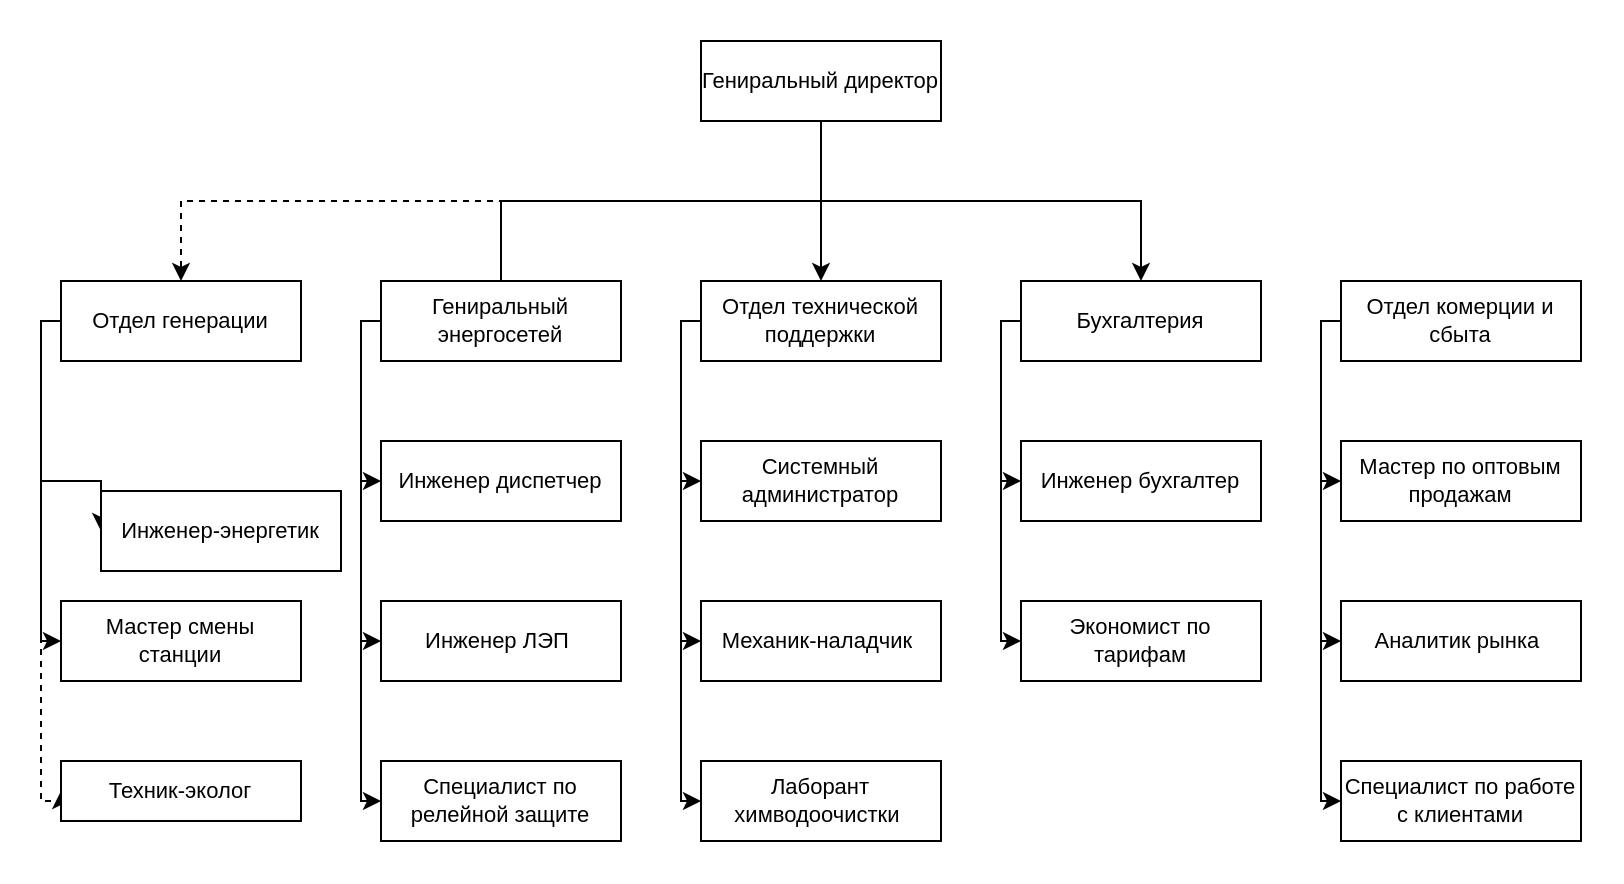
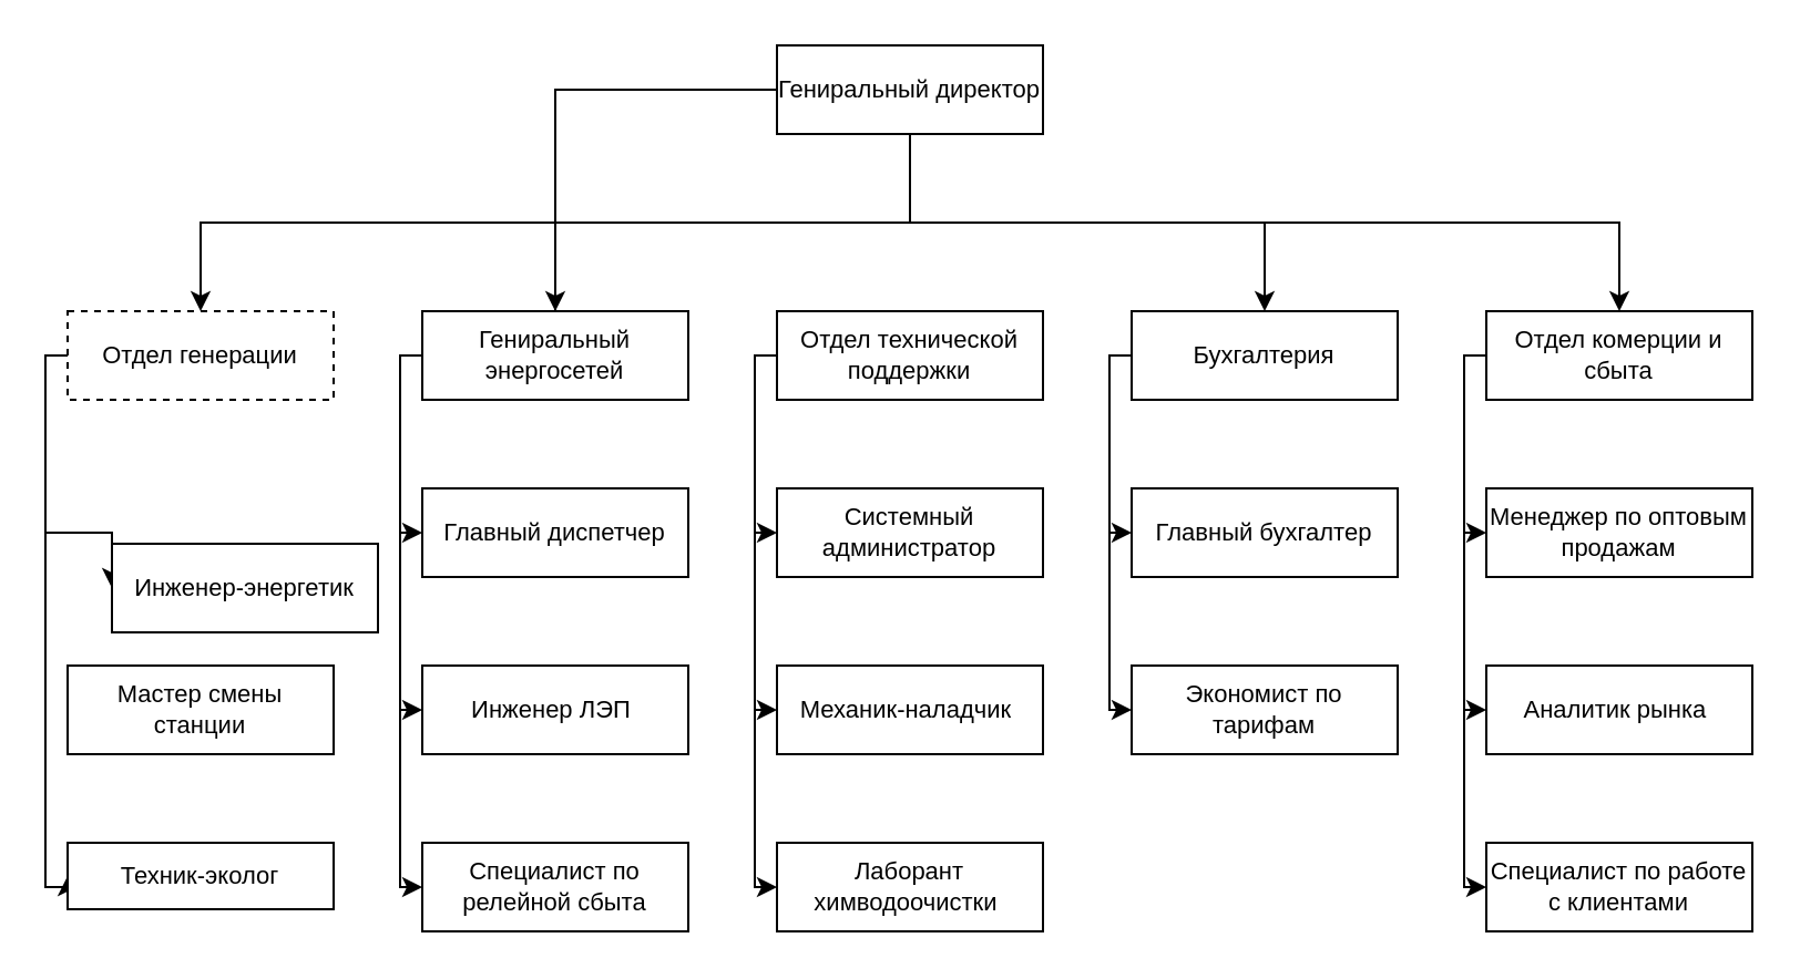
  <mxCell id="0" />
  <mxCell id="1" parent="0" />
- <mxCell id="2" value="" style="edgeStyle=orthogonalEdgeStyle;rounded=0;orthogonalLoop=1;jettySize=auto;html=1;labelBackgroundColor=none;fontColor=#000000;fontStyle=0;fontFamily=Helvetica;fontSize=11;" edge="1" parent="1" source="7" target="8"><mxGeometry relative="1" as="geometry" /></mxCell>
+ <mxCell id="2" value="" style="edgeStyle=orthogonalEdgeStyle;rounded=0;orthogonalLoop=1;jettySize=auto;html=1;labelBackgroundColor=none;fontColor=#000000;fontStyle=0;fontFamily=Helvetica;fontSize=11;" edge="1" parent="1" source="7" target="9"><mxGeometry relative="1" as="geometry" /></mxCell>
  <mxCell id="3" style="edgeStyle=orthogonalEdgeStyle;rounded=0;orthogonalLoop=1;jettySize=auto;html=1;entryX=0.5;entryY=0;entryDx=0;entryDy=0;exitX=0.5;exitY=1;exitDx=0;exitDy=0;labelBackgroundColor=none;fontColor=#000000;fontStyle=0;fontFamily=Helvetica;fontSize=11;" edge="1" parent="1" source="7"><mxGeometry relative="1" as="geometry"><mxPoint x="350" y="50" as="sourcePoint" /><mxPoint x="250" y="150" as="targetPoint" /><Array as="points"><mxPoint x="410" y="100" /><mxPoint x="250" y="100" /></Array></mxGeometry></mxCell>
- <mxCell id="4" style="edgeStyle=orthogonalEdgeStyle;rounded=0;orthogonalLoop=1;jettySize=auto;html=1;labelBackgroundColor=none;fontColor=#000000;fontStyle=0;fontFamily=Helvetica;fontSize=11;dashed=1;" edge="1" parent="1" source="7" target="13"><mxGeometry relative="1" as="geometry"><Array as="points"><mxPoint x="410" y="100" /><mxPoint x="90" y="100" /></Array></mxGeometry></mxCell>
+ <mxCell id="4" style="edgeStyle=orthogonalEdgeStyle;rounded=0;orthogonalLoop=1;jettySize=auto;html=1;labelBackgroundColor=none;fontColor=#000000;fontStyle=0;fontFamily=Helvetica;fontSize=11;" edge="1" parent="1" source="7" target="13"><mxGeometry relative="1" as="geometry"><Array as="points"><mxPoint x="410" y="100" /><mxPoint x="90" y="100" /></Array></mxGeometry></mxCell>
  <mxCell id="5" style="edgeStyle=orthogonalEdgeStyle;rounded=0;orthogonalLoop=1;jettySize=auto;html=1;entryX=0.5;entryY=0;entryDx=0;entryDy=0;labelBackgroundColor=none;fontColor=#000000;fontStyle=0;fontFamily=Helvetica;fontSize=11;" edge="1" parent="1" source="7" target="15"><mxGeometry relative="1" as="geometry"><Array as="points"><mxPoint x="410" y="100" /><mxPoint x="570" y="100" /></Array></mxGeometry></mxCell>
+ <mxCell id="6" style="edgeStyle=orthogonalEdgeStyle;rounded=0;orthogonalLoop=1;jettySize=auto;html=1;entryX=0.5;entryY=0;entryDx=0;entryDy=0;labelBackgroundColor=none;fontColor=#000000;fontStyle=0;fontFamily=Helvetica;fontSize=11;" edge="1" parent="1" source="7" target="14"><mxGeometry relative="1" as="geometry"><Array as="points"><mxPoint x="410" y="100" /><mxPoint x="730" y="100" /></Array></mxGeometry></mxCell>
  <mxCell id="7" value="Гениральный директор" style="rounded=0;whiteSpace=wrap;html=1;labelBackgroundColor=none;fontColor=#000000;fontStyle=0;fontFamily=Helvetica;fontSize=11;" vertex="1" parent="1"><mxGeometry x="350" y="20" width="120" height="40" as="geometry" /></mxCell>
  <mxCell id="8" value="Отдел технической поддержки" style="rounded=0;whiteSpace=wrap;html=1;labelBackgroundColor=none;fontColor=#000000;fontStyle=0;fontFamily=Helvetica;fontSize=11;" vertex="1" parent="1"><mxGeometry x="350" y="140" width="120" height="40" as="geometry" /></mxCell>
  <mxCell id="9" value="Гениральный энергосетей" style="rounded=0;whiteSpace=wrap;html=1;labelBackgroundColor=none;fontColor=#000000;fontStyle=0;fontFamily=Helvetica;fontSize=11;" vertex="1" parent="1"><mxGeometry x="190" y="140" width="120" height="40" as="geometry" /></mxCell>
  <mxCell id="10" style="edgeStyle=orthogonalEdgeStyle;rounded=0;orthogonalLoop=1;jettySize=auto;html=1;entryX=0;entryY=0.5;entryDx=0;entryDy=0;labelBackgroundColor=none;fontColor=#000000;fontStyle=0;fontFamily=Helvetica;fontSize=11;" edge="1" parent="1" source="13" target="16"><mxGeometry relative="1" as="geometry"><Array as="points"><mxPoint x="20" y="160" /><mxPoint x="20" y="240" /></Array></mxGeometry></mxCell>
- <mxCell id="11" style="edgeStyle=orthogonalEdgeStyle;rounded=0;orthogonalLoop=1;jettySize=auto;html=1;entryX=0;entryY=0.5;entryDx=0;entryDy=0;labelBackgroundColor=none;fontColor=#000000;fontStyle=0;fontFamily=Helvetica;fontSize=11;" edge="1" parent="1" source="13" target="17"><mxGeometry relative="1" as="geometry"><Array as="points"><mxPoint x="20" y="160" /><mxPoint x="20" y="320" /></Array></mxGeometry></mxCell>
- <mxCell id="12" style="edgeStyle=orthogonalEdgeStyle;rounded=0;orthogonalLoop=1;jettySize=auto;html=1;entryX=0;entryY=0.5;entryDx=0;entryDy=0;labelBackgroundColor=none;fontColor=#000000;fontStyle=0;fontFamily=Helvetica;fontSize=11;dashed=1;" edge="1" parent="1" source="13" target="18"><mxGeometry relative="1" as="geometry"><Array as="points"><mxPoint x="20" y="160" /><mxPoint x="20" y="400" /></Array></mxGeometry></mxCell>
- <mxCell id="13" value="Отдел генерации" style="rounded=0;whiteSpace=wrap;html=1;fontSize=11;labelBackgroundColor=none;fontColor=#000000;fontStyle=0;fontFamily=Helvetica;" vertex="1" parent="1"><mxGeometry y="140" width="120" height="40" as="geometry" x="30" /></mxCell>
+ <mxCell id="12" style="edgeStyle=orthogonalEdgeStyle;rounded=0;orthogonalLoop=1;jettySize=auto;html=1;entryX=0;entryY=0.5;entryDx=0;entryDy=0;labelBackgroundColor=none;fontColor=#000000;fontStyle=0;fontFamily=Helvetica;fontSize=11;" edge="1" parent="1" source="13" target="18"><mxGeometry relative="1" as="geometry"><Array as="points"><mxPoint x="20" y="160" /><mxPoint x="20" y="400" /></Array></mxGeometry></mxCell>
+ <mxCell id="13" value="Отдел генерации" style="rounded=0;whiteSpace=wrap;html=1;fontSize=11;labelBackgroundColor=none;fontColor=#000000;fontStyle=0;fontFamily=Helvetica;dashed=1;" vertex="1" parent="1"><mxGeometry y="140" width="120" height="40" as="geometry" x="30" /></mxCell>
  <mxCell id="14" value="Отдел комерции и сбыта" style="rounded=0;whiteSpace=wrap;html=1;labelBackgroundColor=none;fontColor=#000000;fontStyle=0;fontFamily=Helvetica;fontSize=11;" vertex="1" parent="1"><mxGeometry x="670" y="140" width="120" height="40" as="geometry" /></mxCell>
  <mxCell id="15" value="Бухгалтерия" style="rounded=0;whiteSpace=wrap;html=1;labelBackgroundColor=none;fontColor=#000000;fontStyle=0;fontFamily=Helvetica;fontSize=11;" vertex="1" parent="1"><mxGeometry x="510" y="140" width="120" height="40" as="geometry" /></mxCell>
  <mxCell id="16" value="&lt;span style=&quot;text-align: left;&quot;&gt;Инженер-энергетик&lt;/span&gt;" style="rounded=0;whiteSpace=wrap;html=1;fontSize=11;labelBackgroundColor=none;fontColor=#000000;fontStyle=0;fontFamily=Helvetica;" vertex="1" parent="1"><mxGeometry x="50" y="245" width="120" height="40" as="geometry" /></mxCell>
  <mxCell id="17" value="&lt;span style=&quot;text-align: left;&quot;&gt;Мастер смены станции&lt;/span&gt;" style="rounded=0;whiteSpace=wrap;html=1;labelBackgroundColor=none;fontColor=#000000;fontStyle=0;fontFamily=Helvetica;fontSize=11;" vertex="1" parent="1"><mxGeometry y="300" width="120" height="40" as="geometry" x="30" /></mxCell>
  <mxCell id="18" value="&lt;span style=&quot;text-align: left;&quot;&gt;Техник-эколог&lt;/span&gt;" style="rounded=0;whiteSpace=wrap;html=1;labelBackgroundColor=none;fontColor=#000000;fontStyle=0;fontFamily=Helvetica;fontSize=11;" vertex="1" parent="1"><mxGeometry x="30" y="380" width="120" height="30" as="geometry" /></mxCell>
- <mxCell id="19" value="&lt;span style=&quot;text-align: left;&quot;&gt;Инженер диспетчер&lt;/span&gt;" style="rounded=0;whiteSpace=wrap;html=1;fontSize=11;labelBackgroundColor=none;fontColor=#000000;fontStyle=0;fontFamily=Helvetica;" vertex="1" parent="1"><mxGeometry x="190" y="220" width="120" height="40" as="geometry" /></mxCell>
+ <mxCell id="19" value="&lt;span style=&quot;text-align: left;&quot;&gt;Главный диспетчер&lt;/span&gt;" style="rounded=0;whiteSpace=wrap;html=1;fontSize=11;labelBackgroundColor=none;fontColor=#000000;fontStyle=0;fontFamily=Helvetica;" vertex="1" parent="1"><mxGeometry x="190" y="220" width="120" height="40" as="geometry" /></mxCell>
  <mxCell id="20" value="&lt;span style=&quot;text-align: left;&quot;&gt;Инженер ЛЭП&lt;/span&gt;&lt;span style=&quot;text-align: left;&quot;&gt;&amp;nbsp;&lt;/span&gt;" style="rounded=0;whiteSpace=wrap;html=1;labelBackgroundColor=none;fontColor=#000000;fontStyle=0;fontFamily=Helvetica;fontSize=11;" vertex="1" parent="1"><mxGeometry x="190" y="300" width="120" height="40" as="geometry" /></mxCell>
- <mxCell id="21" value="&lt;span style=&quot;text-align: left;&quot;&gt;Специалист по релейной защите&lt;/span&gt;" style="rounded=0;whiteSpace=wrap;html=1;labelBackgroundColor=none;fontColor=#000000;fontStyle=0;fontFamily=Helvetica;fontSize=11;" vertex="1" parent="1"><mxGeometry x="190" y="380" width="120" height="40" as="geometry" /></mxCell>
+ <mxCell id="21" value="&lt;span style=&quot;text-align: left;&quot;&gt;Специалист по релейной сбыта&lt;/span&gt;" style="rounded=0;whiteSpace=wrap;html=1;labelBackgroundColor=none;fontColor=#000000;fontStyle=0;fontFamily=Helvetica;fontSize=11;" vertex="1" parent="1"><mxGeometry x="190" y="380" width="120" height="40" as="geometry" /></mxCell>
  <mxCell id="22" value="&lt;span style=&quot;text-align: left;&quot;&gt;Системный администратор&lt;/span&gt;" style="rounded=0;whiteSpace=wrap;html=1;fontSize=11;labelBackgroundColor=none;fontColor=#000000;fontStyle=0;fontFamily=Helvetica;" vertex="1" parent="1"><mxGeometry x="350" y="220" width="120" height="40" as="geometry" /></mxCell>
  <mxCell id="23" value="&lt;span style=&quot;text-align: left;&quot;&gt;Механик-наладчик&lt;/span&gt;&lt;span style=&quot;text-align: left;&quot;&gt;&amp;nbsp;&lt;/span&gt;" style="rounded=0;whiteSpace=wrap;html=1;labelBackgroundColor=none;fontColor=#000000;fontStyle=0;fontFamily=Helvetica;fontSize=11;" vertex="1" parent="1"><mxGeometry x="350" y="300" width="120" height="40" as="geometry" /></mxCell>
  <mxCell id="24" value="&lt;span style=&quot;text-align: left;&quot;&gt;Лаборант химводоочистки&lt;/span&gt;&lt;span style=&quot;text-align: left;&quot;&gt;&amp;nbsp;&lt;/span&gt;" style="rounded=0;whiteSpace=wrap;html=1;labelBackgroundColor=none;fontColor=#000000;fontStyle=0;fontFamily=Helvetica;fontSize=11;" vertex="1" parent="1"><mxGeometry x="350" y="380" width="120" height="40" as="geometry" /></mxCell>
- <mxCell id="25" value="&lt;span style=&quot;text-align: left;&quot;&gt;Инженер бухгалтер&lt;/span&gt;" style="rounded=0;whiteSpace=wrap;html=1;fontSize=11;labelBackgroundColor=none;fontColor=#000000;fontStyle=0;fontFamily=Helvetica;" vertex="1" parent="1"><mxGeometry x="510" y="220" width="120" height="40" as="geometry" /></mxCell>
+ <mxCell id="25" value="&lt;span style=&quot;text-align: left;&quot;&gt;Главный бухгалтер&lt;/span&gt;" style="rounded=0;whiteSpace=wrap;html=1;fontSize=11;labelBackgroundColor=none;fontColor=#000000;fontStyle=0;fontFamily=Helvetica;" vertex="1" parent="1"><mxGeometry x="510" y="220" width="120" height="40" as="geometry" /></mxCell>
  <mxCell id="26" value="&lt;span style=&quot;text-align: left;&quot;&gt;Экономист по тарифам&lt;/span&gt;" style="rounded=0;whiteSpace=wrap;html=1;labelBackgroundColor=none;fontColor=#000000;fontStyle=0;fontFamily=Helvetica;fontSize=11;" vertex="1" parent="1"><mxGeometry x="510" y="300" width="120" height="40" as="geometry" /></mxCell>
- <mxCell id="27" value="&lt;span style=&quot;text-align: left;&quot;&gt;Мастер по оптовым продажам&lt;/span&gt;" style="rounded=0;whiteSpace=wrap;html=1;fontSize=11;labelBackgroundColor=none;fontColor=#000000;fontStyle=0;fontFamily=Helvetica;" vertex="1" parent="1"><mxGeometry x="670" y="220" width="120" height="40" as="geometry" /></mxCell>
+ <mxCell id="27" value="&lt;span style=&quot;text-align: left;&quot;&gt;Менеджер по оптовым продажам&lt;/span&gt;" style="rounded=0;whiteSpace=wrap;html=1;fontSize=11;labelBackgroundColor=none;fontColor=#000000;fontStyle=0;fontFamily=Helvetica;" vertex="1" parent="1"><mxGeometry x="670" y="220" width="120" height="40" as="geometry" /></mxCell>
  <mxCell id="28" value="&lt;span style=&quot;text-align: left;&quot;&gt;Аналитик рынка&lt;/span&gt;&lt;span style=&quot;text-align: left;&quot;&gt;&amp;nbsp;&lt;/span&gt;" style="rounded=0;whiteSpace=wrap;html=1;labelBackgroundColor=none;fontColor=#000000;fontStyle=0;fontFamily=Helvetica;fontSize=11;" vertex="1" parent="1"><mxGeometry x="670" y="300" width="120" height="40" as="geometry" /></mxCell>
  <mxCell id="29" value="&lt;span style=&quot;text-align: left;&quot;&gt;Специалист по работе с клиентами&lt;/span&gt;" style="rounded=0;whiteSpace=wrap;html=1;labelBackgroundColor=none;fontColor=#000000;fontStyle=0;fontFamily=Helvetica;fontSize=11;" vertex="1" parent="1"><mxGeometry x="670" y="380" width="120" height="40" as="geometry" /></mxCell>
  <mxCell id="30" style="edgeStyle=orthogonalEdgeStyle;rounded=0;orthogonalLoop=1;jettySize=auto;html=1;entryX=0;entryY=0.5;entryDx=0;entryDy=0;labelBackgroundColor=none;fontColor=#000000;fontStyle=0;fontFamily=Helvetica;fontSize=11;" edge="1" parent="1"><mxGeometry relative="1" as="geometry"><mxPoint x="190" y="160" as="sourcePoint" /><mxPoint x="190" y="240" as="targetPoint" /><Array as="points"><mxPoint x="180" y="160" /><mxPoint x="180" y="240" /></Array></mxGeometry></mxCell>
  <mxCell id="31" style="edgeStyle=orthogonalEdgeStyle;rounded=0;orthogonalLoop=1;jettySize=auto;html=1;entryX=0;entryY=0.5;entryDx=0;entryDy=0;labelBackgroundColor=none;fontColor=#000000;fontStyle=0;fontFamily=Helvetica;fontSize=11;" edge="1" parent="1"><mxGeometry relative="1" as="geometry"><mxPoint x="190" y="160" as="sourcePoint" /><mxPoint x="190" y="320" as="targetPoint" /><Array as="points"><mxPoint x="180" y="160" /><mxPoint x="180" y="320" /></Array></mxGeometry></mxCell>
  <mxCell id="32" style="edgeStyle=orthogonalEdgeStyle;rounded=0;orthogonalLoop=1;jettySize=auto;html=1;entryX=0;entryY=0.5;entryDx=0;entryDy=0;labelBackgroundColor=none;fontColor=#000000;fontStyle=0;fontFamily=Helvetica;fontSize=11;" edge="1" parent="1"><mxGeometry relative="1" as="geometry"><mxPoint x="190" y="160" as="sourcePoint" /><mxPoint x="190" y="400" as="targetPoint" /><Array as="points"><mxPoint x="180" y="160" /><mxPoint x="180" y="400" /></Array></mxGeometry></mxCell>
  <mxCell id="33" style="edgeStyle=orthogonalEdgeStyle;rounded=0;orthogonalLoop=1;jettySize=auto;html=1;entryX=0;entryY=0.5;entryDx=0;entryDy=0;labelBackgroundColor=none;fontColor=#000000;fontStyle=0;fontFamily=Helvetica;fontSize=11;" edge="1" parent="1"><mxGeometry relative="1" as="geometry"><mxPoint x="350" y="160" as="sourcePoint" /><mxPoint x="350" y="240" as="targetPoint" /><Array as="points"><mxPoint x="340" y="160" /><mxPoint x="340" y="240" /></Array></mxGeometry></mxCell>
  <mxCell id="34" style="edgeStyle=orthogonalEdgeStyle;rounded=0;orthogonalLoop=1;jettySize=auto;html=1;entryX=0;entryY=0.5;entryDx=0;entryDy=0;labelBackgroundColor=none;fontColor=#000000;fontStyle=0;fontFamily=Helvetica;fontSize=11;" edge="1" parent="1"><mxGeometry relative="1" as="geometry"><mxPoint x="350" y="160" as="sourcePoint" /><mxPoint x="350" y="320" as="targetPoint" /><Array as="points"><mxPoint x="340" y="160" /><mxPoint x="340" y="320" /></Array></mxGeometry></mxCell>
  <mxCell id="35" style="edgeStyle=orthogonalEdgeStyle;rounded=0;orthogonalLoop=1;jettySize=auto;html=1;entryX=0;entryY=0.5;entryDx=0;entryDy=0;labelBackgroundColor=none;fontColor=#000000;fontStyle=0;fontFamily=Helvetica;fontSize=11;" edge="1" parent="1"><mxGeometry relative="1" as="geometry"><mxPoint x="350" y="160" as="sourcePoint" /><mxPoint x="350" y="400" as="targetPoint" /><Array as="points"><mxPoint x="340" y="160" /><mxPoint x="340" y="400" /></Array></mxGeometry></mxCell>
  <mxCell id="36" style="edgeStyle=orthogonalEdgeStyle;rounded=0;orthogonalLoop=1;jettySize=auto;html=1;entryX=0;entryY=0.5;entryDx=0;entryDy=0;labelBackgroundColor=none;fontColor=#000000;fontStyle=0;fontFamily=Helvetica;fontSize=11;" edge="1" parent="1"><mxGeometry relative="1" as="geometry"><mxPoint x="510" y="160" as="sourcePoint" /><mxPoint x="510" y="240" as="targetPoint" /><Array as="points"><mxPoint x="500" y="160" /><mxPoint x="500" y="240" /></Array></mxGeometry></mxCell>
  <mxCell id="37" style="edgeStyle=orthogonalEdgeStyle;rounded=0;orthogonalLoop=1;jettySize=auto;html=1;entryX=0;entryY=0.5;entryDx=0;entryDy=0;labelBackgroundColor=none;fontColor=#000000;fontStyle=0;fontFamily=Helvetica;fontSize=11;" edge="1" parent="1"><mxGeometry relative="1" as="geometry"><mxPoint x="510" y="160" as="sourcePoint" /><mxPoint x="510" y="320" as="targetPoint" /><Array as="points"><mxPoint x="500" y="160" /><mxPoint x="500" y="320" /></Array></mxGeometry></mxCell>
  <mxCell id="38" style="edgeStyle=orthogonalEdgeStyle;rounded=0;orthogonalLoop=1;jettySize=auto;html=1;entryX=0;entryY=0.5;entryDx=0;entryDy=0;labelBackgroundColor=none;fontColor=#000000;fontStyle=0;fontFamily=Helvetica;fontSize=11;" edge="1" parent="1"><mxGeometry relative="1" as="geometry"><mxPoint x="670" y="160" as="sourcePoint" /><mxPoint x="670" y="240" as="targetPoint" /><Array as="points"><mxPoint x="660" y="160" /><mxPoint x="660" y="240" /></Array></mxGeometry></mxCell>
  <mxCell id="39" style="edgeStyle=orthogonalEdgeStyle;rounded=0;orthogonalLoop=1;jettySize=auto;html=1;entryX=0;entryY=0.5;entryDx=0;entryDy=0;labelBackgroundColor=none;fontColor=#000000;fontStyle=0;fontFamily=Helvetica;fontSize=11;" edge="1" parent="1"><mxGeometry relative="1" as="geometry"><mxPoint x="670" y="160" as="sourcePoint" /><mxPoint x="670" y="320" as="targetPoint" /><Array as="points"><mxPoint x="660" y="160" /><mxPoint x="660" y="320" /></Array></mxGeometry></mxCell>
  <mxCell id="40" style="edgeStyle=orthogonalEdgeStyle;rounded=0;orthogonalLoop=1;jettySize=auto;html=1;entryX=0;entryY=0.5;entryDx=0;entryDy=0;labelBackgroundColor=none;fontColor=#000000;fontStyle=0;fontFamily=Helvetica;fontSize=11;" edge="1" parent="1"><mxGeometry relative="1" as="geometry"><mxPoint x="670" y="160" as="sourcePoint" /><mxPoint x="670" y="400" as="targetPoint" /><Array as="points"><mxPoint x="660" y="160" /><mxPoint x="660" y="400" /></Array></mxGeometry></mxCell>
